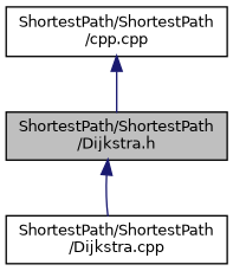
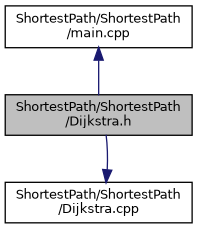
  digraph {
    node [color=black fillcolor=white fontname=Helvetica fontsize=10 shape=record style=filled]
    edge [color=midnightblue dir=back fontname=Helvetica fontsize=10 labelfontname=Helvetica labelfontsize=10 style=solid]
    n1 [fillcolor=grey75 fontcolor=black height=0.2 label="ShortestPath/ShortestPath\l/Dijkstra.h" width=0.4]
    n2 [height=0.2 label="ShortestPath/ShortestPath\l/Dijkstra.cpp" width=0.4]
-   n3 [height=0.2 label="ShortestPath/ShortestPath\l/cpp.cpp" width=0.4]
-   n1 -> n2
+   n3 [height=0.2 label="ShortestPath/ShortestPath\l/main.cpp" width=0.4]
+   n2 -> n1
    n3 -> n1
  }
